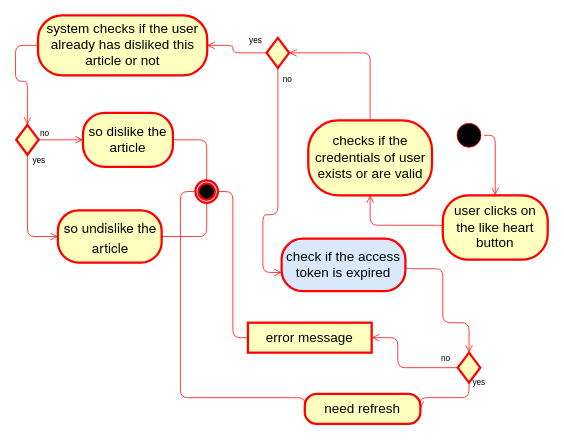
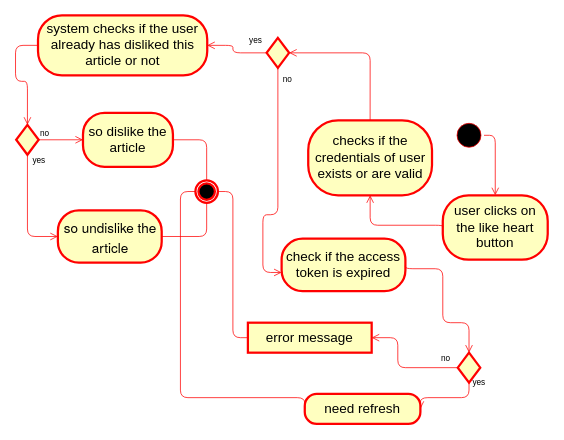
  <mxCell id="0" />
  <mxCell id="1" parent="0" />
  <mxCell id="2" value="system checks if the user already has disliked this article or not" style="rounded=1;whiteSpace=wrap;html=1;arcSize=40;fontColor=#000000;fillColor=#ffffc0;strokeColor=#ff0000;strokeWidth=3;fontSize=18;" parent="1" vertex="1"><mxGeometry x="50" y="20" width="225.75" height="80" as="geometry" /></mxCell>
  <mxCell id="3" value="" style="edgeStyle=orthogonalEdgeStyle;html=1;verticalAlign=bottom;endArrow=open;endSize=8;strokeColor=#ff0000;fontSize=18;startArrow=none;exitX=0;exitY=0.5;exitDx=0;exitDy=0;entryX=0.5;entryY=0;entryDx=0;entryDy=0;" parent="1" source="2" target="8" edge="1"><mxGeometry relative="1" as="geometry"><mxPoint x="138.556" y="100" as="targetPoint" /><mxPoint x="270.5" y="38" as="sourcePoint" /><Array as="points"><mxPoint x="20" y="60" /><mxPoint x="20" y="108" /><mxPoint x="36" y="108" /></Array></mxGeometry></mxCell>
  <mxCell id="4" value="so dislike the article" style="rounded=1;whiteSpace=wrap;html=1;arcSize=40;fontColor=#000000;fillColor=#ffffc0;strokeColor=#ff0000;strokeWidth=3;fontSize=18;" parent="1" vertex="1"><mxGeometry x="110" y="150" width="120" height="72" as="geometry" /></mxCell>
  <mxCell id="5" value="&lt;p style=&quot;margin: 0px; font-variant-numeric: normal; font-variant-east-asian: normal; font-variant-alternates: normal; font-size-adjust: none; font-kerning: auto; font-optical-sizing: auto; font-feature-settings: normal; font-variation-settings: normal; font-variant-position: normal; font-stretch: normal; line-height: normal; font-family: &amp;quot;Helvetica Neue&amp;quot;;&quot; class=&quot;p1&quot;&gt;so undislike the article&lt;/p&gt;" style="rounded=1;whiteSpace=wrap;html=1;arcSize=40;fontColor=#000000;fillColor=#ffffc0;strokeColor=#ff0000;strokeWidth=3;fontFamily=Helvetica;fontSize=18;align=center;" parent="1" vertex="1"><mxGeometry x="76.5" y="280" width="138.5" height="70" as="geometry" /></mxCell>
  <mxCell id="6" value="" style="edgeStyle=orthogonalEdgeStyle;html=1;verticalAlign=bottom;endArrow=none;endSize=8;strokeColor=#ff0000;labelBackgroundColor=none;fontFamily=Helvetica;fontSize=18;fontColor=#FFFFFF;exitX=1;exitY=0.5;exitDx=0;exitDy=0;" parent="1" source="5" target="7" edge="1"><mxGeometry relative="1" as="geometry"><mxPoint x="408.88" y="330" as="targetPoint" /><mxPoint x="530.88" y="316" as="sourcePoint" /></mxGeometry></mxCell>
  <mxCell id="7" value="" style="ellipse;html=1;shape=endState;fillColor=#000000;strokeColor=#ff0000;strokeWidth=3;fontFamily=Helvetica;fontSize=8;fontColor=#FFFFFF;" parent="1" vertex="1"><mxGeometry x="260" y="240" width="30" height="30" as="geometry" /></mxCell>
  <mxCell id="8" value="" style="rhombus;whiteSpace=wrap;html=1;fillColor=#ffffc0;strokeColor=#ff0000;strokeWidth=3;fontSize=18;" parent="1" vertex="1"><mxGeometry x="20.88" y="166" width="30" height="40" as="geometry" /></mxCell>
  <mxCell id="9" value="no" style="edgeStyle=orthogonalEdgeStyle;html=1;align=left;verticalAlign=bottom;endArrow=open;endSize=8;strokeColor=#ff0000;exitX=1;exitY=0.5;exitDx=0;exitDy=0;entryX=0;entryY=0.5;entryDx=0;entryDy=0;labelBackgroundColor=none;" parent="1" source="8" target="4" edge="1"><mxGeometry x="-1" relative="1" as="geometry"><mxPoint x="152.38" y="185.62" as="targetPoint" /><mxPoint x="52.38" y="185.62" as="sourcePoint" /></mxGeometry></mxCell>
  <mxCell id="10" value="yes" style="edgeStyle=orthogonalEdgeStyle;html=1;align=left;verticalAlign=top;endArrow=open;endSize=8;strokeColor=#ff0000;exitX=0.5;exitY=1;exitDx=0;exitDy=0;entryX=0;entryY=0.5;entryDx=0;entryDy=0;labelBackgroundColor=none;" parent="1" source="8" target="5" edge="1"><mxGeometry x="-1" y="8" relative="1" as="geometry"><mxPoint x="35.5" y="282" as="targetPoint" /><mxPoint x="35.5" y="222" as="sourcePoint" /><mxPoint x="-3" y="-6" as="offset" /></mxGeometry></mxCell>
  <mxCell id="11" value="" style="edgeStyle=orthogonalEdgeStyle;html=1;verticalAlign=bottom;endArrow=none;endSize=8;strokeColor=#ff0000;labelBackgroundColor=none;fontFamily=Helvetica;fontSize=18;fontColor=#FFFFFF;exitX=1;exitY=0.5;exitDx=0;exitDy=0;entryX=0.5;entryY=0;entryDx=0;entryDy=0;" parent="1" source="4" target="7" edge="1"><mxGeometry relative="1" as="geometry"><mxPoint x="478.38" y="150" as="targetPoint" /><mxPoint x="423.38" y="214" as="sourcePoint" /></mxGeometry></mxCell>
  <mxCell id="12" value="" style="ellipse;html=1;shape=startState;fillColor=#000000;strokeColor=#ff0000;" vertex="1" parent="1"><mxGeometry x="605" y="160" width="40" height="40" as="geometry" /></mxCell>
  <mxCell id="13" value="" style="edgeStyle=orthogonalEdgeStyle;html=1;verticalAlign=bottom;endArrow=open;endSize=8;strokeColor=#ff0000;entryX=0.5;entryY=0;entryDx=0;entryDy=0;exitX=1;exitY=0.5;exitDx=0;exitDy=0;" edge="1" parent="1" source="12" target="14"><mxGeometry relative="1" as="geometry"><mxPoint x="370.5" y="172" as="targetPoint" /><mxPoint x="390.5" y="90" as="sourcePoint" /></mxGeometry></mxCell>
  <mxCell id="14" value="&lt;span style=&quot;font-size: 18px;&quot;&gt;user clicks on the like heart button&lt;/span&gt;" style="rounded=1;whiteSpace=wrap;html=1;arcSize=40;fontColor=#000000;fillColor=#ffffc0;strokeColor=#ff0000;strokeWidth=3;" vertex="1" parent="1"><mxGeometry x="590" y="260" width="140" height="86" as="geometry" /></mxCell>
  <mxCell id="15" value="" style="edgeStyle=orthogonalEdgeStyle;html=1;verticalAlign=bottom;endArrow=open;endSize=8;strokeColor=#ff0000;entryX=0.5;entryY=1;entryDx=0;entryDy=0;exitX=0;exitY=0.5;exitDx=0;exitDy=0;" edge="1" parent="1" source="14" target="16"><mxGeometry relative="1" as="geometry"><mxPoint x="209.5" y="202" as="targetPoint" /><Array as="points"><mxPoint x="590" y="300" /><mxPoint x="493" y="300" /></Array></mxGeometry></mxCell>
  <mxCell id="16" value="checks if the credentials of user exists or are valid" style="rounded=1;whiteSpace=wrap;html=1;arcSize=40;fontColor=#000000;fillColor=#ffffc0;strokeColor=#ff0000;strokeWidth=3;fontSize=18;" vertex="1" parent="1"><mxGeometry x="410.5" y="160" width="165.13" height="100" as="geometry" /></mxCell>
  <mxCell id="17" value="" style="rhombus;whiteSpace=wrap;html=1;fillColor=#ffffc0;strokeColor=#ff0000;strokeWidth=3;fontSize=18;" vertex="1" parent="1"><mxGeometry x="355" y="50" width="30" height="40" as="geometry" /></mxCell>
  <mxCell id="18" value="no" style="edgeStyle=orthogonalEdgeStyle;html=1;align=left;verticalAlign=bottom;endArrow=open;endSize=8;strokeColor=#ff0000;exitX=0.5;exitY=1;exitDx=0;exitDy=0;labelBackgroundColor=none;entryX=0;entryY=0.5;entryDx=0;entryDy=0;" edge="1" parent="1" source="17"><mxGeometry x="-0.84" y="5" relative="1" as="geometry"><mxPoint x="375" y="363" as="targetPoint" /><mxPoint x="370" y="100" as="sourcePoint" /><Array as="points"><mxPoint x="370" y="286" /><mxPoint x="350" y="286" /><mxPoint x="350" y="363" /></Array><mxPoint as="offset" /></mxGeometry></mxCell>
  <mxCell id="19" value="" style="edgeStyle=orthogonalEdgeStyle;html=1;verticalAlign=bottom;endArrow=open;endSize=8;strokeColor=#ff0000;entryX=1;entryY=0.5;entryDx=0;entryDy=0;exitX=0.5;exitY=0;exitDx=0;exitDy=0;" edge="1" parent="1" source="16" target="17"><mxGeometry relative="1" as="geometry"><mxPoint x="312.51" y="190.95" as="targetPoint" /><Array as="points"><mxPoint x="493" y="70" /></Array><mxPoint x="470" y="178" as="sourcePoint" /></mxGeometry></mxCell>
- <mxCell id="20" value="check if the access token is expired" style="rounded=1;whiteSpace=wrap;html=1;arcSize=40;fontColor=#000000;fillColor=#dae8fc;strokeColor=#ff0000;strokeWidth=3;fontSize=18;" vertex="1" parent="1"><mxGeometry x="375" y="318" width="165.13" height="70" as="geometry" /></mxCell>
+ <mxCell id="20" value="check if the access token is expired" style="rounded=1;whiteSpace=wrap;html=1;arcSize=40;fontColor=#000000;fillColor=#ffffc0;strokeColor=#ff0000;strokeWidth=3;fontSize=18;" vertex="1" parent="1"><mxGeometry x="375" y="318" width="165.13" height="70" as="geometry" /></mxCell>
  <mxCell id="21" value="" style="rhombus;whiteSpace=wrap;html=1;fillColor=#ffffc0;strokeColor=#ff0000;strokeWidth=3;fontSize=18;" vertex="1" parent="1"><mxGeometry x="610" y="470" width="30" height="40" as="geometry" /></mxCell>
  <mxCell id="22" value="yes" style="edgeStyle=orthogonalEdgeStyle;html=1;align=left;verticalAlign=bottom;endArrow=open;endSize=8;strokeColor=#ff0000;exitX=0.5;exitY=1;exitDx=0;exitDy=0;labelBackgroundColor=none;entryX=1;entryY=0.5;entryDx=0;entryDy=0;" edge="1" parent="1" source="21" target="26"><mxGeometry x="-0.83" y="3" relative="1" as="geometry"><mxPoint x="697.13" y="627.93" as="targetPoint" /><mxPoint x="883.88" y="717.55" as="sourcePoint" /><Array as="points"><mxPoint x="625" y="530" /></Array><mxPoint as="offset" /></mxGeometry></mxCell>
  <mxCell id="23" value="no" style="edgeStyle=orthogonalEdgeStyle;html=1;align=left;verticalAlign=top;endArrow=open;endSize=8;strokeColor=#ff0000;exitX=0;exitY=0.5;exitDx=0;exitDy=0;labelBackgroundColor=none;entryX=1;entryY=0.5;entryDx=0;entryDy=0;" edge="1" parent="1" source="21" target="25"><mxGeometry x="-0.689" y="-26" relative="1" as="geometry"><mxPoint x="430" y="508" as="targetPoint" /><mxPoint x="867" y="753.93" as="sourcePoint" /><mxPoint as="offset" /><Array as="points"><mxPoint x="530" y="490" /><mxPoint x="530" y="450" /></Array></mxGeometry></mxCell>
  <mxCell id="24" value="" style="edgeStyle=orthogonalEdgeStyle;html=1;verticalAlign=bottom;endArrow=open;endSize=8;strokeColor=#ff0000;entryX=0.5;entryY=0;entryDx=0;entryDy=0;exitX=1;exitY=0.5;exitDx=0;exitDy=0;" edge="1" parent="1" source="20" target="21"><mxGeometry relative="1" as="geometry"><mxPoint x="634.64" y="460.88" as="targetPoint" /><Array as="points"><mxPoint x="540" y="358" /><mxPoint x="590" y="358" /><mxPoint x="590" y="430" /><mxPoint x="625" y="430" /></Array><mxPoint x="614.13" y="476.93" as="sourcePoint" /></mxGeometry></mxCell>
  <mxCell id="25" value="error message" style="whiteSpace=wrap;html=1;arcSize=40;fontColor=#000000;fillColor=#ffffc0;strokeColor=#ff0000;strokeWidth=3;fontSize=18;rounded=0;" vertex="1" parent="1"><mxGeometry x="330" y="430" width="165.13" height="40" as="geometry" /></mxCell>
  <mxCell id="26" value="need refresh" style="rounded=1;whiteSpace=wrap;html=1;arcSize=40;fontColor=#000000;fillColor=#ffffc0;strokeColor=#ff0000;strokeWidth=3;fontSize=18;" vertex="1" parent="1"><mxGeometry x="405.88" y="525" width="154.25" height="40" as="geometry" /></mxCell>
  <mxCell id="27" value="yes" style="edgeStyle=orthogonalEdgeStyle;html=1;align=left;verticalAlign=top;endArrow=open;endSize=8;strokeColor=#ff0000;exitX=0;exitY=0.5;exitDx=0;exitDy=0;entryX=1;entryY=0.5;entryDx=0;entryDy=0;labelBackgroundColor=none;" edge="1" parent="1" source="17" target="2"><mxGeometry x="0.233" y="-28" relative="1" as="geometry"><mxPoint x="190" y="120" as="targetPoint" /><mxPoint x="331.37" y="70" as="sourcePoint" /><mxPoint x="20" y="8" as="offset" /><Array as="points"><mxPoint x="310" y="70" /><mxPoint x="310" y="60" /></Array></mxGeometry></mxCell>
  <mxCell id="28" value="" style="edgeStyle=orthogonalEdgeStyle;html=1;verticalAlign=bottom;endArrow=none;endSize=8;strokeColor=#ff0000;labelBackgroundColor=none;fontFamily=Helvetica;fontSize=18;fontColor=#FFFFFF;exitX=0;exitY=0.5;exitDx=0;exitDy=0;entryX=1;entryY=0.5;entryDx=0;entryDy=0;" edge="1" parent="1" source="25" target="7"><mxGeometry relative="1" as="geometry"><mxPoint x="310" y="250" as="targetPoint" /><mxPoint x="229.93" y="435" as="sourcePoint" /></mxGeometry></mxCell>
  <mxCell id="29" value="" style="edgeStyle=orthogonalEdgeStyle;html=1;verticalAlign=bottom;endArrow=none;endSize=8;strokeColor=#ff0000;labelBackgroundColor=none;fontFamily=Helvetica;fontSize=18;fontColor=#FFFFFF;exitX=0;exitY=0.5;exitDx=0;exitDy=0;entryX=0;entryY=0.5;entryDx=0;entryDy=0;" edge="1" parent="1" source="26" target="7"><mxGeometry relative="1" as="geometry"><mxPoint x="250" y="360" as="targetPoint" /><mxPoint x="190" y="405" as="sourcePoint" /><Array as="points"><mxPoint x="240" y="530" /><mxPoint x="240" y="255" /></Array></mxGeometry></mxCell>
